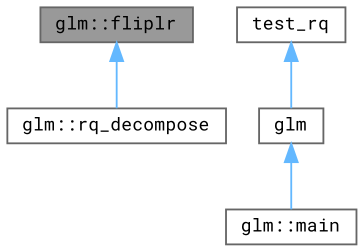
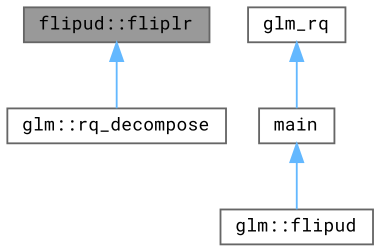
  digraph {
    fontname="Roboto Mono"
    rankdir=TB
    node [color=grey40 fillcolor=white fontname="Roboto Mono" fontsize=10 shape=box style=filled]
    edge [color=steelblue1 dir=back fontname="Roboto Mono" fontsize=10 labelfontname=Helvetica labelfontsize=10 style=solid]
-   n1 [color=gray40 fillcolor=grey60 fontcolor=black height=0.2 label="glm::fliplr" width=0.4]
+   n1 [color=gray40 fillcolor=grey60 fontcolor=black height=0.2 label="flipud::fliplr" width=0.4]
    n2 [height=0.2 label="glm::rq_decompose" width=0.4]
-   n3 [height=0.2 label="glm::main" width=0.4]
-   n4 [height=0.2 label=test_rq width=0.4]
-   n5 [height=0.2 label=glm width=0.4]
+   n3 [height=0.2 label="glm::flipud" width=0.4]
+   n4 [height=0.2 label=glm_rq width=0.4]
+   n5 [height=0.2 label=main width=0.4]
    n1 -> n2
    n4 -> n5
    n5 -> n3
  }
